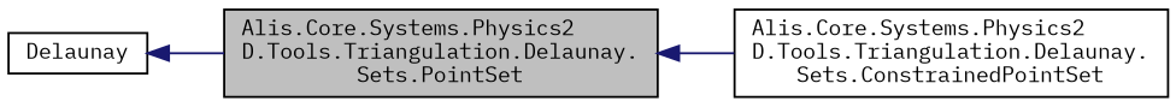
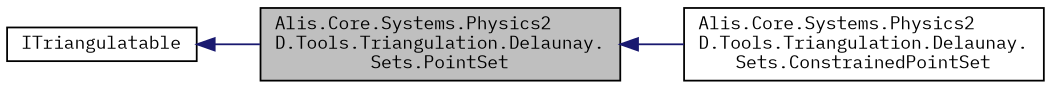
  digraph {
    rankdir=LR
    fontname="IBM Plex Mono"
    node [color=black fillcolor=white fontname="IBM Plex Mono" fontsize=10 shape=record style=filled]
    edge [color=midnightblue dir=back fontname="IBM Plex Mono" fontsize=10 labelfontname=Helvetica labelfontsize=10 style=solid]
    n1 [fillcolor=grey75 fontcolor=black height=0.2 label="Alis.Core.Systems.Physics2\lD.Tools.Triangulation.Delaunay.\lSets.PointSet" width=0.4]
    n2 [height=0.2 label="Alis.Core.Systems.Physics2\lD.Tools.Triangulation.Delaunay.\lSets.ConstrainedPointSet" width=0.4]
-   n3 [height=0.2 label=Delaunay width=0.4]
+   n3 [height=0.2 label=ITriangulatable width=0.4]
    n1 -> n2
    n3 -> n1
  }
